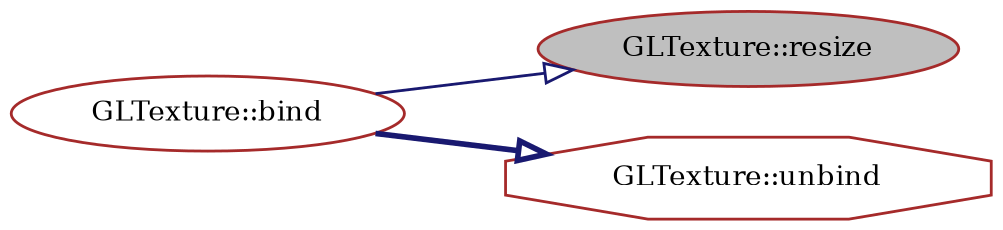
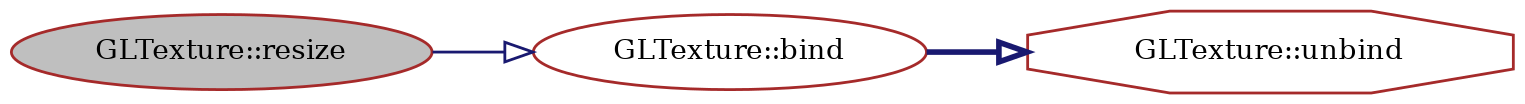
  digraph {
    fontname="DejaVu Serif"
    rankdir=LR
    node [color=brown fillcolor=white fontname="DejaVu Serif" fontsize=10 shape=ellipse style=filled]
    edge [arrowhead=onormal color=midnightblue fontname="DejaVu Serif" fontsize=10 labelfontname=Helvetica labelfontsize=10]
    n1 [fillcolor=grey75 fontcolor=black height=0.2 label="GLTexture::resize" width=0.4]
    n2 [height=0.2 label="GLTexture::bind" width=0.4]
    n3 [height=0.2 label="GLTexture::unbind" shape=octagon width=0.4]
-   n2 -> n1 [style=solid]
+   n1 -> n2 [style=solid]
    n2 -> n3 [style=bold]
  }
